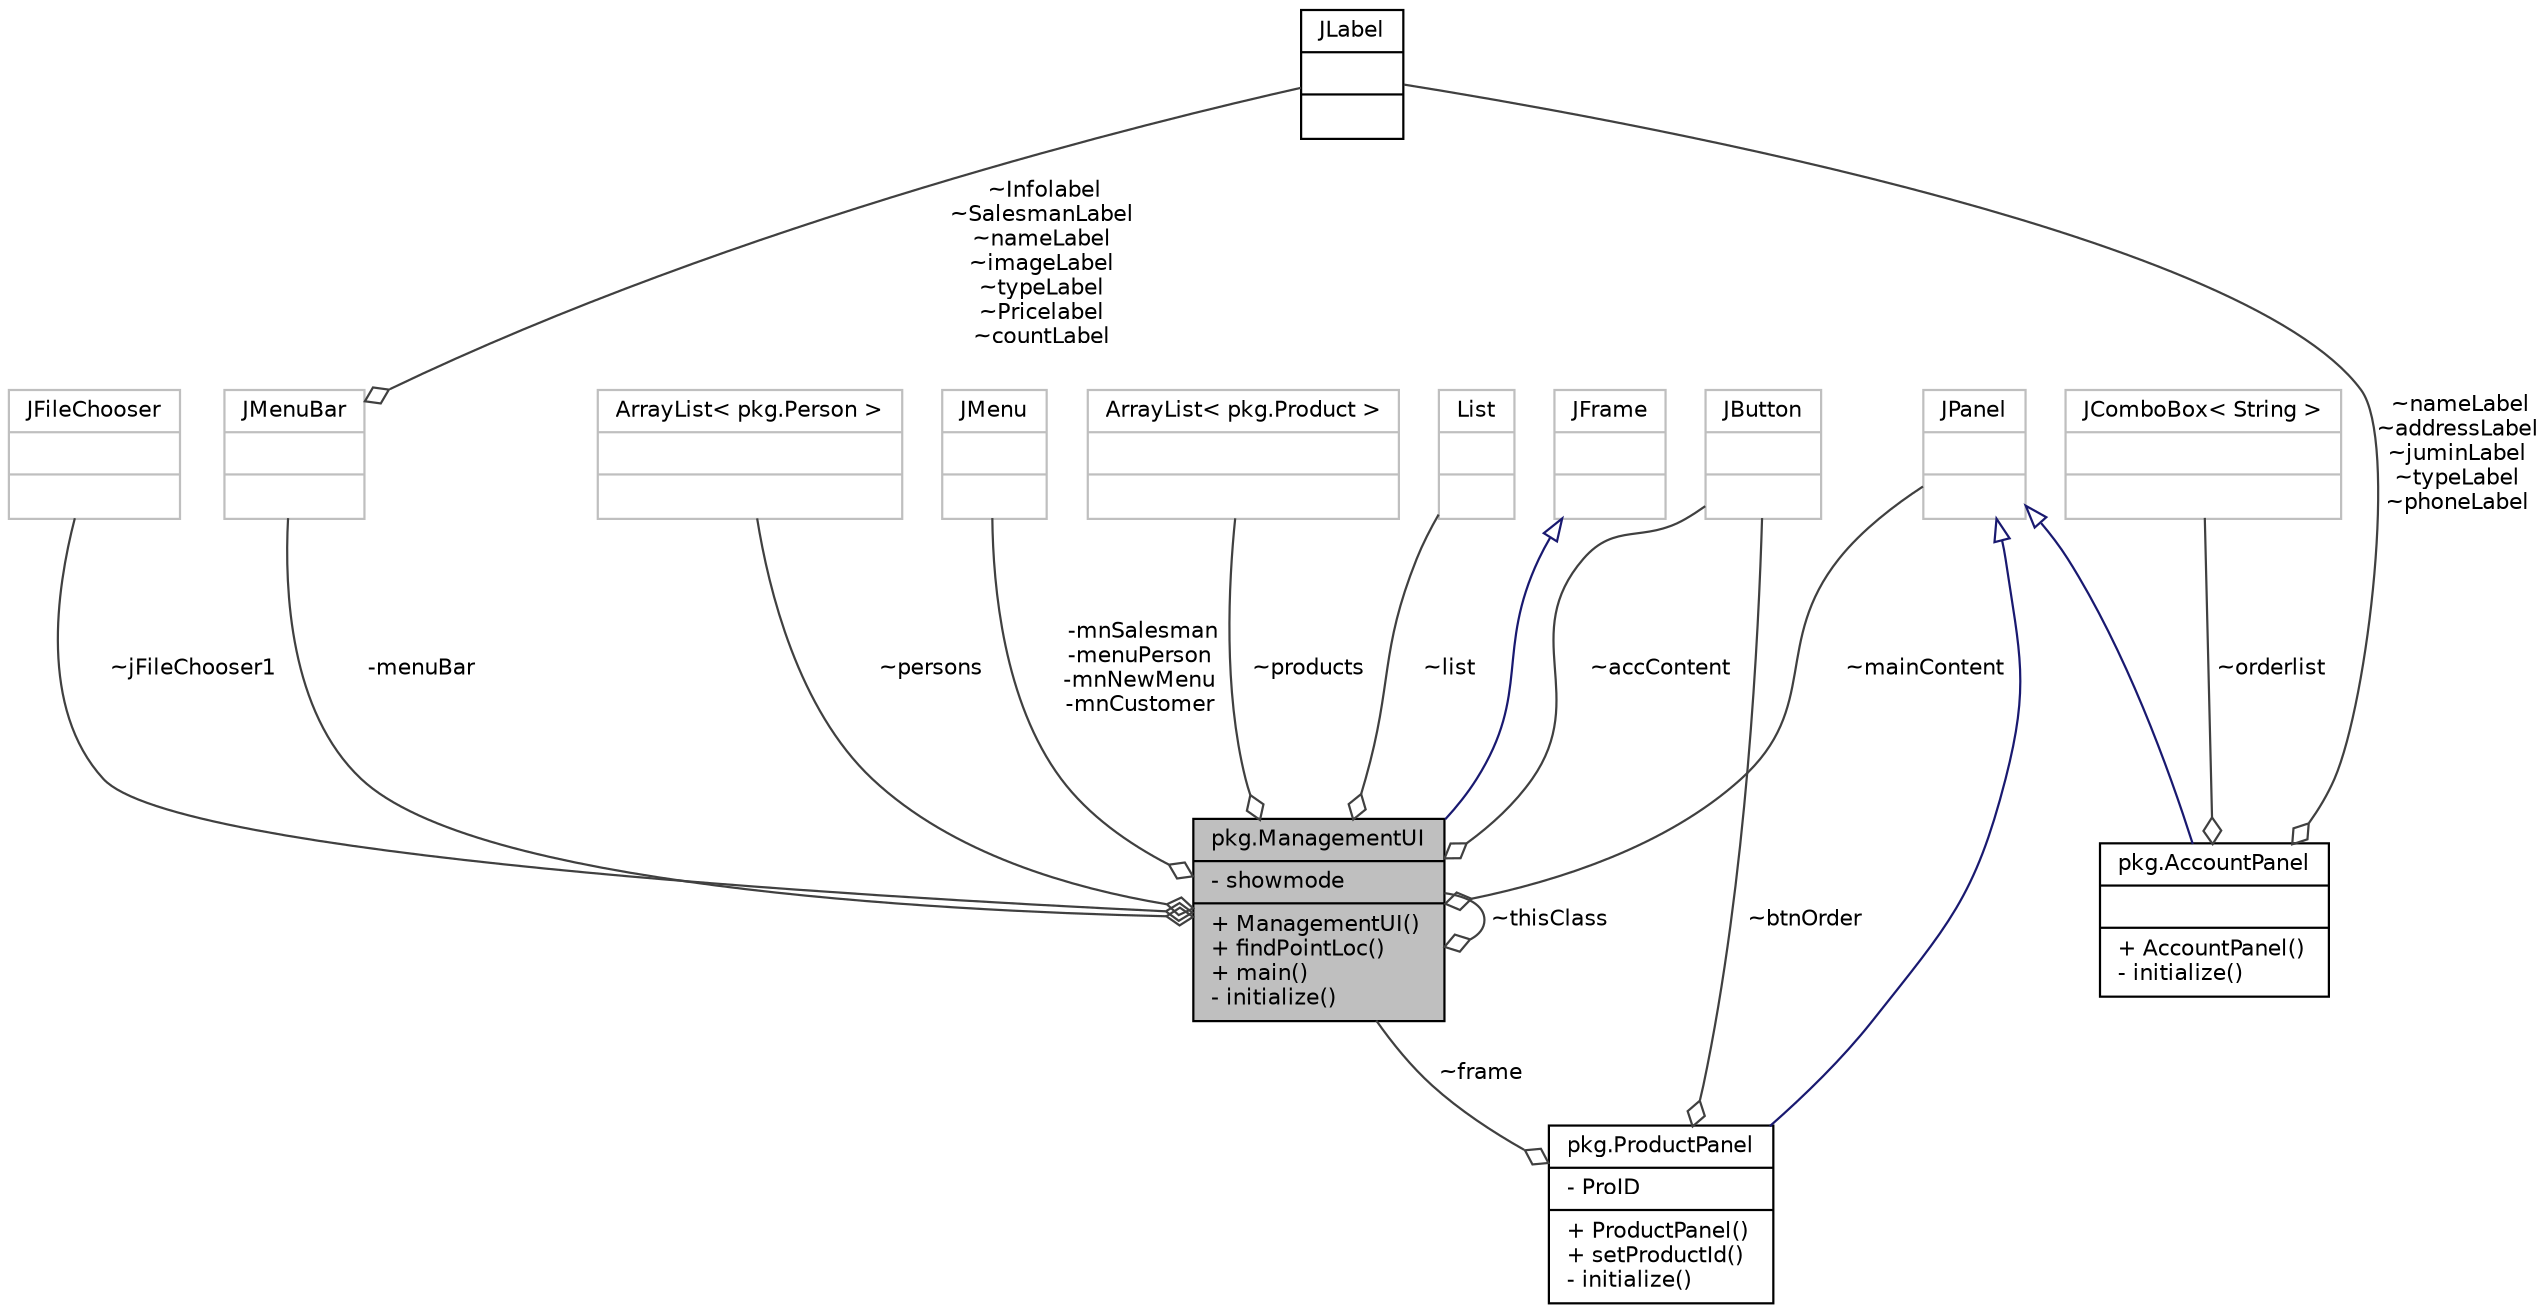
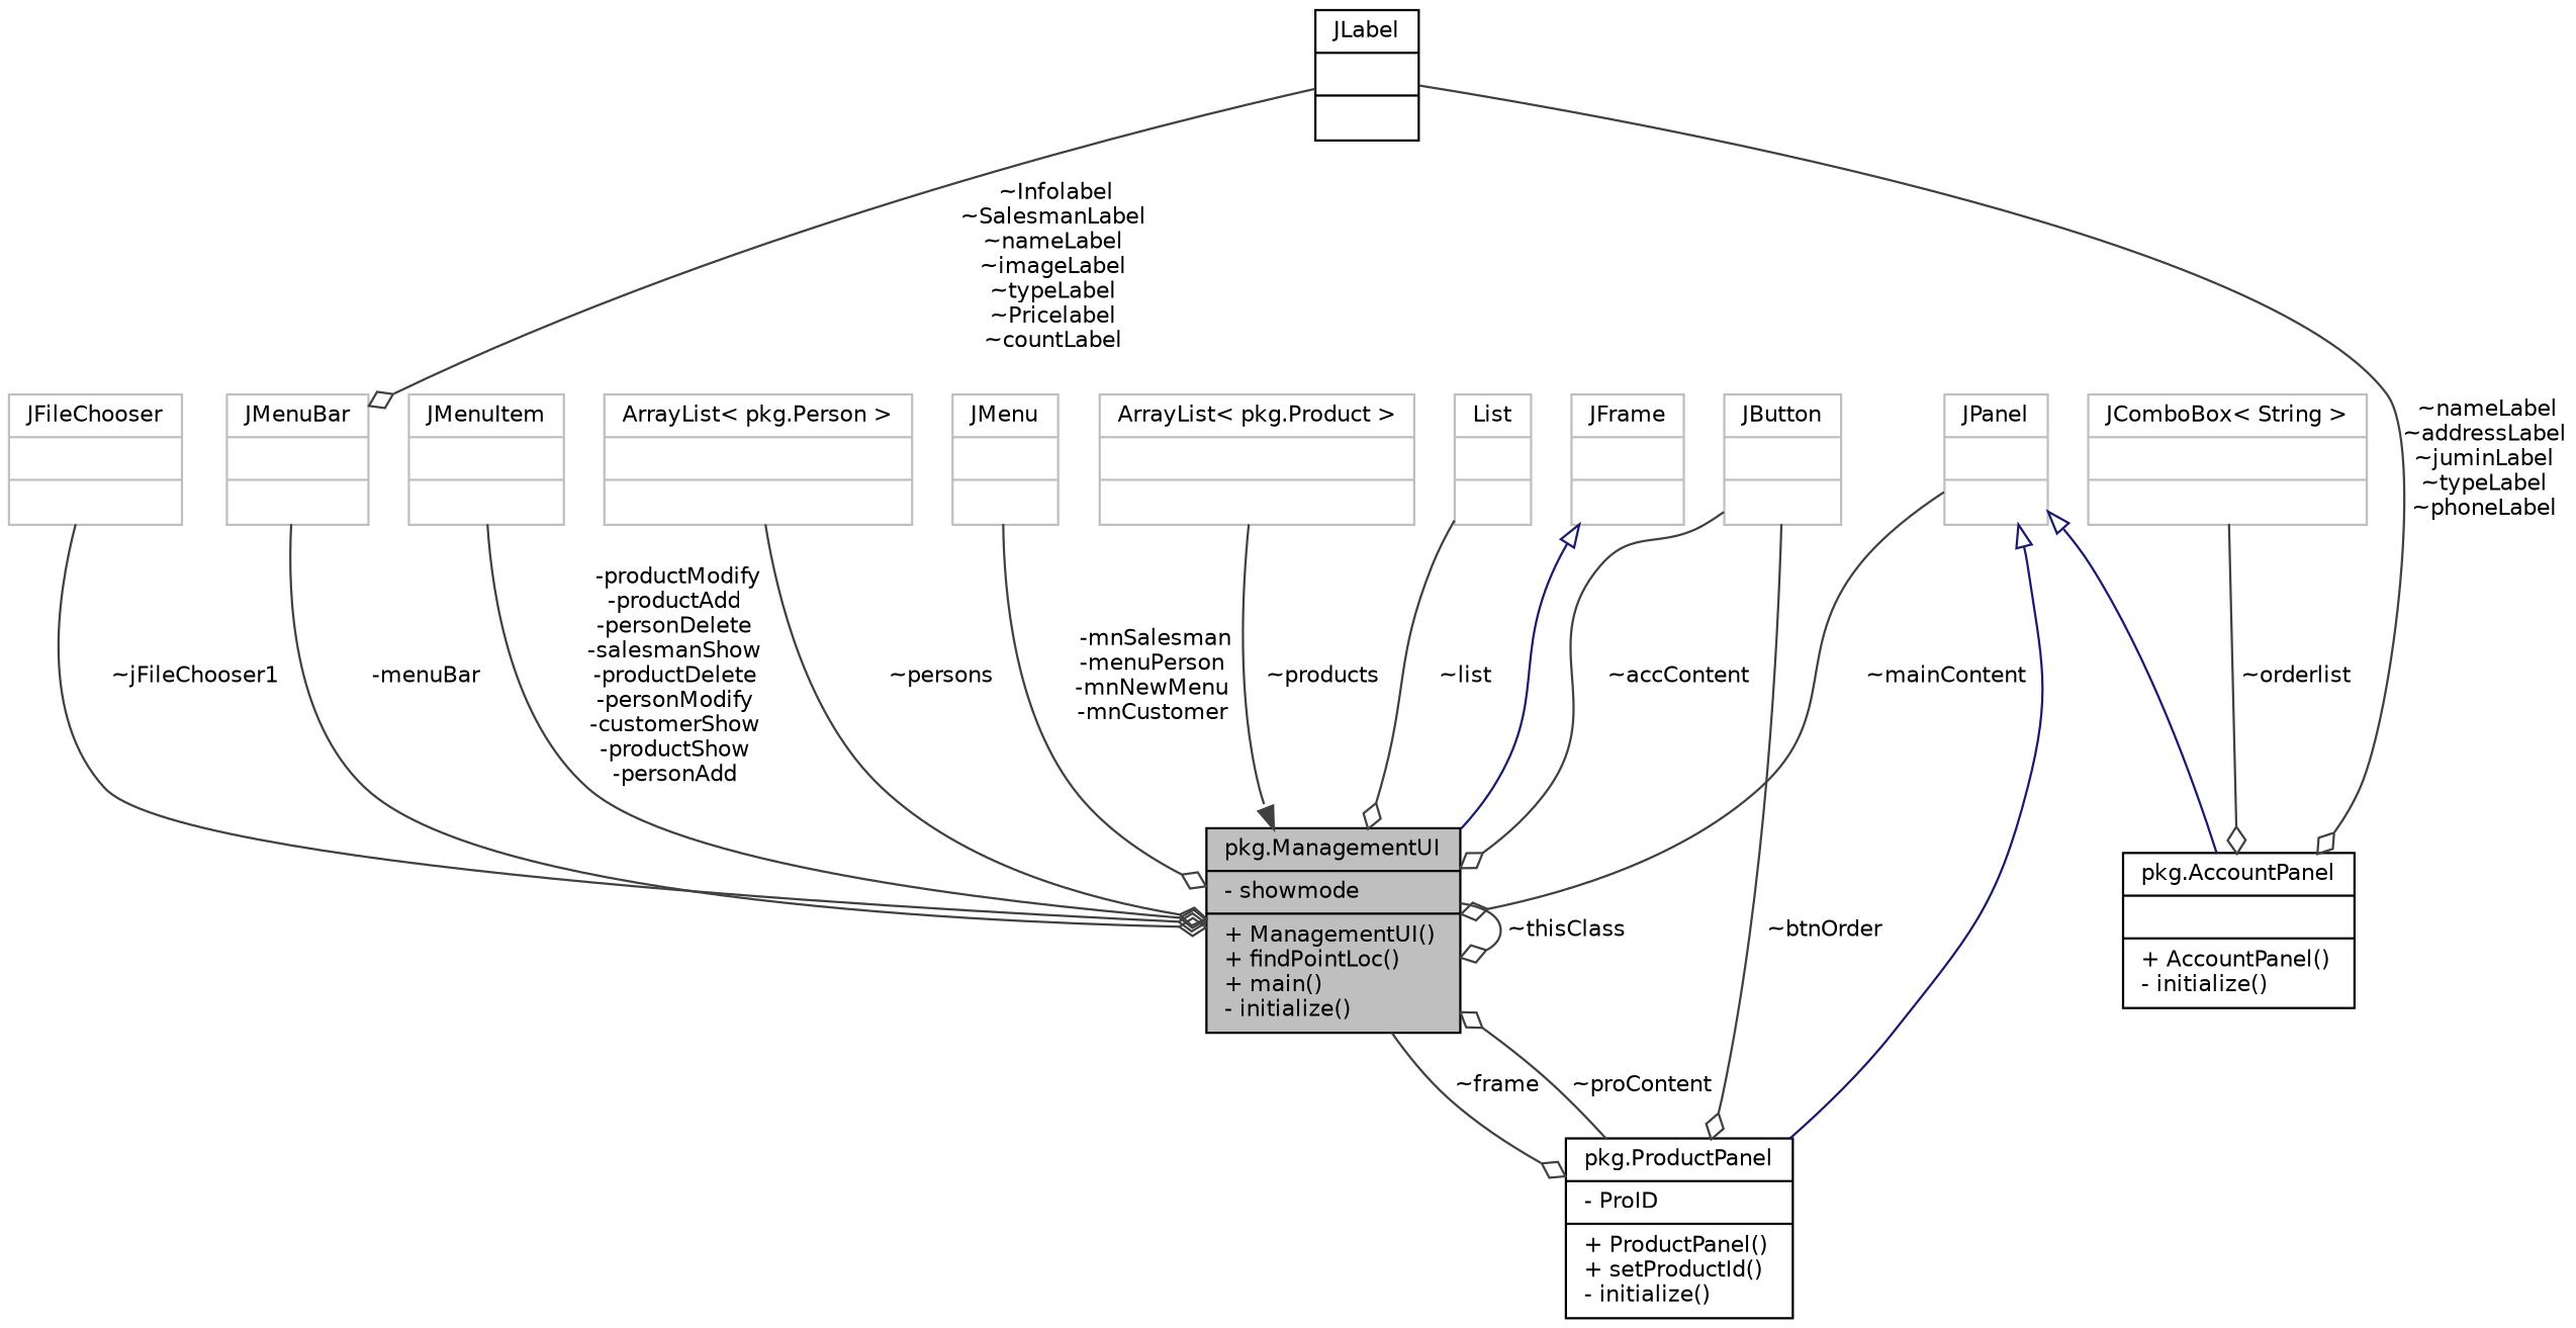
  digraph {
    node [color=grey75 fillcolor=white fontname=Helvetica fontsize=10 shape=record style=filled]
    edge [arrowhead=odiamond color=grey25 fontname=Helvetica fontsize=10 labelfontname=Helvetica labelfontsize=10 style=solid]
    n1 [color=black fillcolor=grey75 fontcolor=black height=0.2 label="{pkg.ManagementUI\n|- showmode\l|+ ManagementUI()\l+ findPointLoc()\l+ main()\l- initialize()\l}" width=0.4]
    n2 [color=black height=0.2 label="{pkg.ProductPanel\n|- ProID\l|+ ProductPanel()\l+ setProductId()\l- initialize()\l}" width=0.4]
    n3 [height=0.2 label="{JFrame\n||}" width=0.4]
+   n4 [height=0.2 label="{JMenuItem\n||}" width=0.4]
    n5 [height=0.2 label="{ArrayList\< pkg.Person \>\n||}" width=0.4]
    n6 [height=0.2 label="{JFileChooser\n||}" width=0.4]
    n7 [color=black height=0.2 label="{pkg.AccountPanel\n||+ AccountPanel()\l- initialize()\l}" width=0.4]
    n8 [height=0.2 label="{JPanel\n||}" width=0.4]
    n9 [height=0.2 label="{JComboBox\< String \>\n||}" width=0.4]
    n10 [color=black height=0.2 label="{JLabel\n||}" width=0.4]
    n11 [height=0.2 label="{JMenuBar\n||}" width=0.4]
    n12 [height=0.2 label="{JButton\n||}" width=0.4]
    n13 [height=0.2 label="{JMenu\n||}" width=0.4]
    n14 [height=0.2 label="{ArrayList\< pkg.Product \>\n||}" width=0.4]
    n15 [height=0.2 label="{List\n||}" width=0.4]
    n1 -> n1 [label=" ~thisClass"]
    n1 -> n2 [label=" ~frame"]
+   n2 -> n1 [label=" ~proContent"]
    n3 -> n1 [arrowtail=onormal color=midnightblue dir=back arrowhead=""]
+   n4 -> n1 [label=" -productModify\n-productAdd\n-personDelete\n-salesmanShow\n-productDelete\n-personModify\n-customerShow\n-productShow\n-personAdd"]
    n5 -> n1 [label=" ~persons"]
    n6 -> n1 [label=" ~jFileChooser1"]
    n8 -> n1 [label=" ~mainContent"]
    n8 -> n2 [arrowtail=onormal color=midnightblue dir=back arrowhead=""]
    n8 -> n7 [arrowtail=onormal color=midnightblue dir=back arrowhead=""]
    n9 -> n7 [label=" ~orderlist"]
    n10 -> n7 [label=" ~nameLabel\n~addressLabel\n~juminLabel\n~typeLabel\n~phoneLabel"]
    n10 -> n11 [label=" ~Infolabel\n~SalesmanLabel\n~nameLabel\n~imageLabel\n~typeLabel\n~Pricelabel\n~countLabel"]
    n11 -> n1 [label=" -menuBar"]
    n12 -> n1 [label=" ~accContent"]
    n12 -> n2 [label=" ~btnOrder"]
    n13 -> n1 [label=" -mnSalesman\n-menuPerson\n-mnNewMenu\n-mnCustomer"]
-   n14 -> n1 [label=" ~products"]
+   n14 -> n1 [arrowhead=normal label=" ~products"]
    n15 -> n1 [label=" ~list"]
  }
